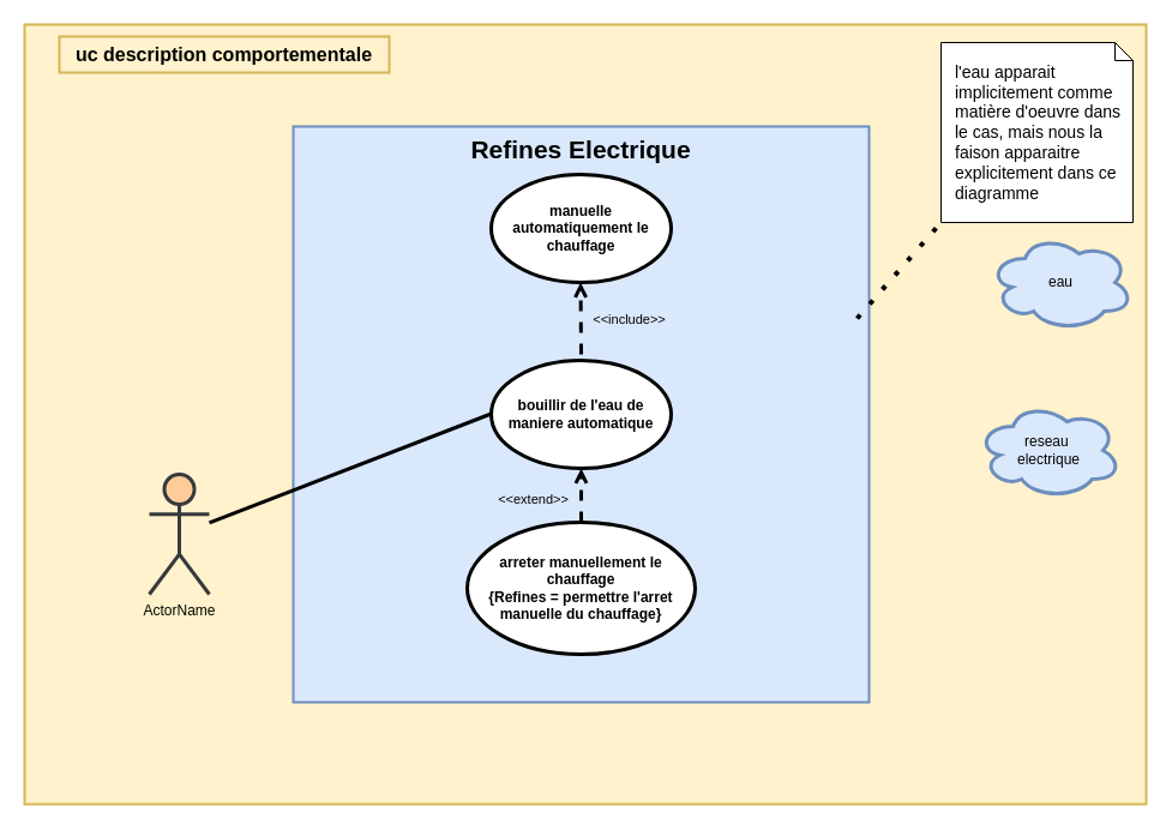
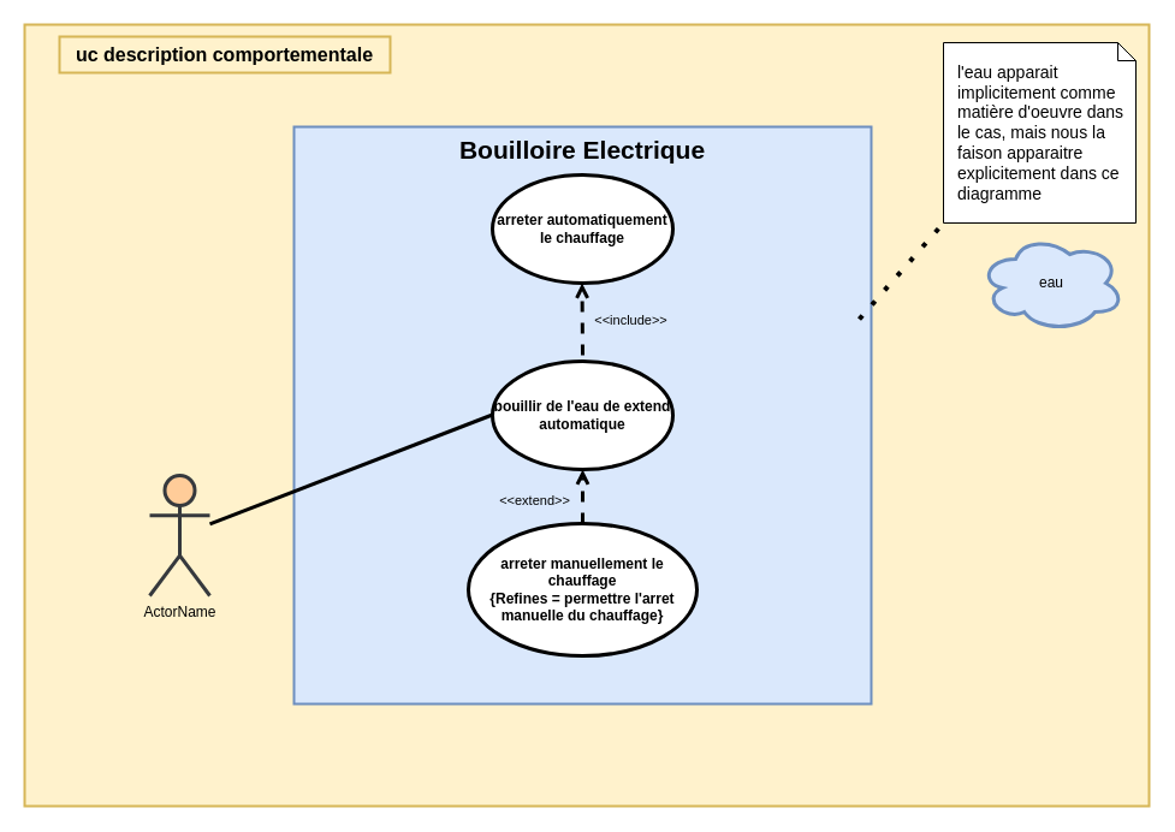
  <mxCell id="0" />
  <mxCell id="1" parent="0" />
  <mxCell id="2" value="" style="rounded=0;whiteSpace=wrap;html=1;fillColor=#fff2cc;strokeColor=#d6b656;strokeWidth=2;" vertex="1" parent="1"><mxGeometry x="20" y="20" width="935" height="650" as="geometry" /></mxCell>
- <mxCell id="3" value="&lt;font style=&quot;font-size: 21px;&quot;&gt;Refines Electrique&lt;/font&gt;" style="shape=rect;html=1;verticalAlign=top;fontStyle=1;whiteSpace=wrap;align=center;fillColor=#dae8fc;strokeColor=#6c8ebf;strokeWidth=2;" parent="1" vertex="1"><mxGeometry x="244" y="105" width="480" height="480" as="geometry" /></mxCell>
- <mxCell id="4" value="bouillir de l'eau de maniere automatique" style="shape=ellipse;html=1;strokeWidth=3;fontStyle=1;whiteSpace=wrap;align=center;perimeter=ellipsePerimeter;" parent="1" vertex="1"><mxGeometry x="409" y="300" width="150" height="90" as="geometry" /></mxCell>
+ <mxCell id="3" value="&lt;font style=&quot;font-size: 21px;&quot;&gt;Bouilloire Electrique&lt;/font&gt;" style="shape=rect;html=1;verticalAlign=top;fontStyle=1;whiteSpace=wrap;align=center;fillColor=#dae8fc;strokeColor=#6c8ebf;strokeWidth=2;" parent="1" vertex="1"><mxGeometry x="244" y="105" width="480" height="480" as="geometry" /></mxCell>
+ <mxCell id="4" value="bouillir de l'eau de extend automatique" style="shape=ellipse;html=1;strokeWidth=3;fontStyle=1;whiteSpace=wrap;align=center;perimeter=ellipsePerimeter;" parent="1" vertex="1"><mxGeometry x="409" y="300" width="150" height="90" as="geometry" /></mxCell>
  <mxCell id="5" value="ActorName" style="shape=umlActor;html=1;verticalLabelPosition=bottom;verticalAlign=top;align=center;fillColor=#ffcc99;strokeColor=#36393d;strokeWidth=3;" parent="1" vertex="1"><mxGeometry x="124" y="395" width="50" height="100" as="geometry" /></mxCell>
- <mxCell id="6" value="manuelle automatiquement le chauffage" style="shape=ellipse;html=1;strokeWidth=3;fontStyle=1;whiteSpace=wrap;align=center;perimeter=ellipsePerimeter;" parent="1" vertex="1"><mxGeometry x="409" y="145" width="150" height="90" as="geometry" /></mxCell>
+ <mxCell id="6" value="arreter automatiquement le chauffage" style="shape=ellipse;html=1;strokeWidth=3;fontStyle=1;whiteSpace=wrap;align=center;perimeter=ellipsePerimeter;" parent="1" vertex="1"><mxGeometry x="409" y="145" width="150" height="90" as="geometry" /></mxCell>
  <mxCell id="7" value="&amp;lt;&amp;lt;include&amp;gt;&amp;gt;" style="edgeStyle=none;html=1;endArrow=open;verticalAlign=bottom;dashed=1;labelBackgroundColor=none;rounded=0;strokeWidth=3;" parent="1" edge="1"><mxGeometry x="-0.344" y="-40" width="160" relative="1" as="geometry"><mxPoint x="484" y="295" as="sourcePoint" /><mxPoint x="483.5" y="235" as="targetPoint" /><mxPoint as="offset" /></mxGeometry></mxCell>
  <mxCell id="8" value="" style="edgeStyle=none;html=1;endArrow=none;verticalAlign=bottom;rounded=0;strokeWidth=3;" parent="1" source="5" edge="1"><mxGeometry width="160" relative="1" as="geometry"><mxPoint x="249" y="344.5" as="sourcePoint" /><mxPoint x="409" y="344.5" as="targetPoint" /></mxGeometry></mxCell>
- <mxCell id="9" value="eau" style="ellipse;shape=cloud;whiteSpace=wrap;html=1;fillColor=#dae8fc;strokeColor=#6c8ebf;strokeWidth=3;" parent="1" vertex="1"><mxGeometry x="824" y="195" width="120" height="80" as="geometry" /></mxCell>
- <mxCell id="10" value="reseau&amp;nbsp;&lt;div style=&quot;&quot;&gt;electrique&lt;/div&gt;" style="ellipse;shape=cloud;whiteSpace=wrap;html=1;strokeWidth=3;fillColor=#dae8fc;strokeColor=#6c8ebf;" parent="1" vertex="1"><mxGeometry x="814" y="335" width="120" height="80" as="geometry" /></mxCell>
+ <mxCell id="9" value="eau" style="ellipse;shape=cloud;whiteSpace=wrap;html=1;fillColor=#dae8fc;strokeColor=#6c8ebf;strokeWidth=3;" parent="1" vertex="1"><mxGeometry x="814" y="195" width="120" height="80" as="geometry" /></mxCell>
  <mxCell id="11" value="arreter manuellement le chauffage&lt;div&gt;{Refines = permettre l'arret manuelle du chauffage}&lt;/div&gt;" style="shape=ellipse;html=1;strokeWidth=3;fontStyle=1;whiteSpace=wrap;align=center;perimeter=ellipsePerimeter;" parent="1" vertex="1"><mxGeometry x="389" y="435" width="190" height="110" as="geometry" /></mxCell>
  <mxCell id="12" value="&amp;lt;&amp;lt;extend&amp;gt;&amp;gt;" style="edgeStyle=none;html=1;endArrow=open;verticalAlign=bottom;dashed=1;labelBackgroundColor=none;rounded=0;strokeWidth=3;exitX=0.5;exitY=0;exitDx=0;exitDy=0;entryX=0.5;entryY=1;entryDx=0;entryDy=0;" parent="1" source="11" target="4" edge="1"><mxGeometry x="-0.556" y="40" width="160" relative="1" as="geometry"><mxPoint x="474" y="295" as="sourcePoint" /><mxPoint x="634" y="295" as="targetPoint" /><mxPoint as="offset" /></mxGeometry></mxCell>
  <mxCell id="13" value="&lt;font style=&quot;font-size: 14px;&quot;&gt;l'eau apparait implicitement comme matière d'oeuvre dans le cas, mais nous la faison apparaitre explicitement dans ce diagramme&lt;/font&gt;" style="shape=note;size=15;align=left;spacingLeft=10;html=1;whiteSpace=wrap;" parent="1" vertex="1"><mxGeometry x="784" y="35" width="160" height="150" as="geometry" /></mxCell>
  <mxCell id="14" value="&lt;font style=&quot;font-size: 16px;&quot;&gt;&lt;b&gt;uc description comportementale&lt;/b&gt;&lt;/font&gt;" style="text;html=1;align=center;verticalAlign=middle;whiteSpace=wrap;rounded=0;strokeWidth=2;fillColor=#fff2cc;strokeColor=#d6b656;" vertex="1" parent="1"><mxGeometry x="49" y="30" width="275" height="30" as="geometry" /></mxCell>
  <mxCell id="15" value="" style="endArrow=none;dashed=1;html=1;dashPattern=1 3;strokeWidth=4;rounded=0;entryX=0;entryY=1;entryDx=0;entryDy=0;entryPerimeter=0;" edge="1" parent="1" target="13"><mxGeometry width="50" height="50" relative="1" as="geometry"><mxPoint x="714" y="265" as="sourcePoint" /><mxPoint x="204" y="315" as="targetPoint" /></mxGeometry></mxCell>
